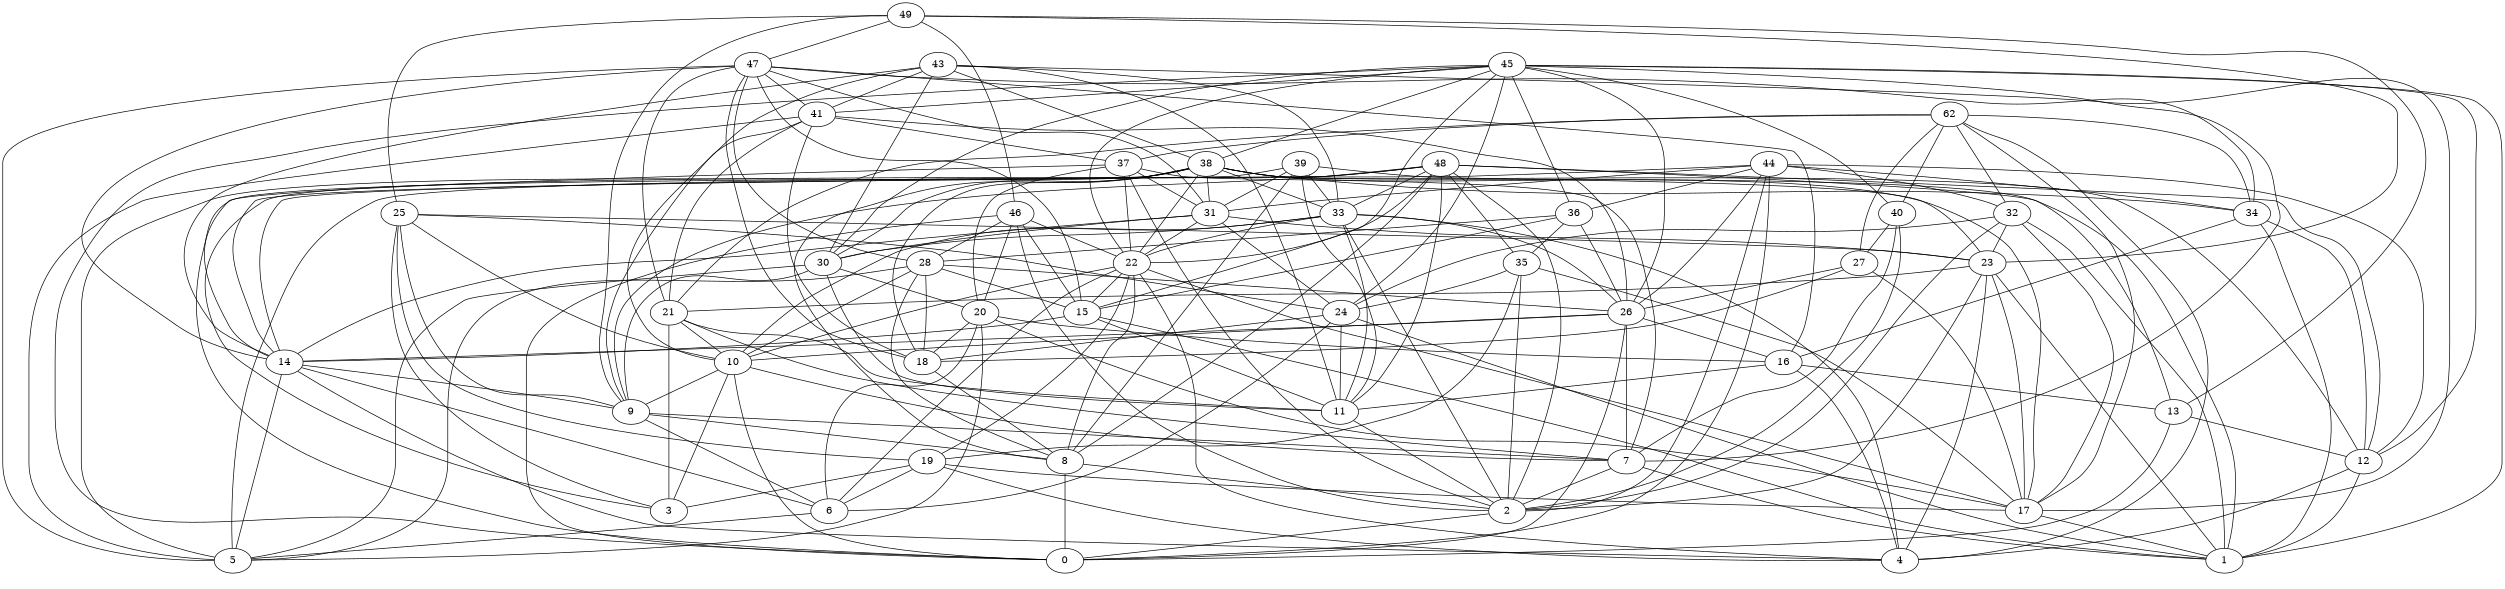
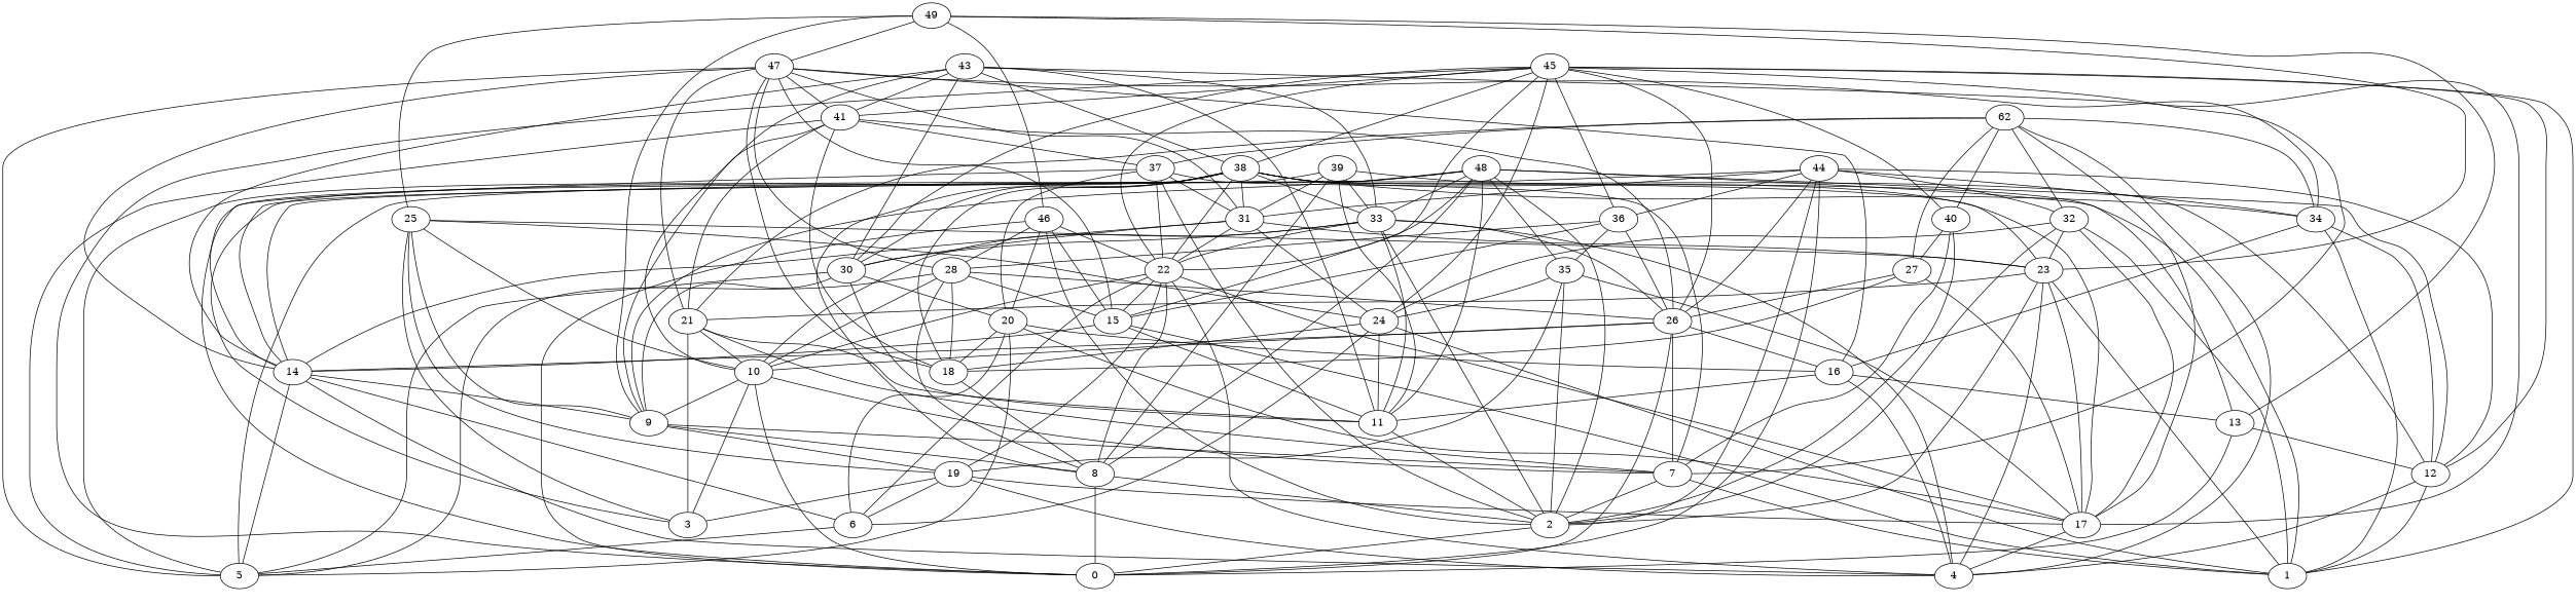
  graph {
    2
    0
    6
    5
    7
    1
    8
    9
    10
    3
    11
    12
    4
    13
    14
    15
    16
    17
    18
    19
    20
    21
    22
    23
    24
    25
    26
    27
    28
    30
    31
    32
    33
    34
    35
    36
    37
    38
    39
    40
    41
    n42 [label=62]
    43
    44
    45
    46
    47
    48
    49
    2 -- 0
    6 -- 5
    7 -- 2
    7 -- 1
    8 -- 2
    8 -- 0
-   9 -- 6
+   9 -- 19
    9 -- 7
    9 -- 8
    10 -- 0
    10 -- 7
    10 -- 9
    10 -- 3
    11 -- 2
    12 -- 1
    12 -- 4
    13 -- 0
    13 -- 12
    14 -- 6
    14 -- 5
    14 -- 9
    14 -- 4
    15 -- 1
    15 -- 11
    15 -- 14
    16 -- 11
    16 -- 4
    16 -- 13
-   17 -- 1
+   17 -- 4
    18 -- 8
    19 -- 6
    19 -- 3
    19 -- 4
    19 -- 17
    20 -- 6
    20 -- 5
    20 -- 16
    20 -- 17
    20 -- 18
    21 -- 7
    21 -- 10
    21 -- 3
    21 -- 11
    22 -- 6
    22 -- 8
    22 -- 10
    22 -- 4
    22 -- 15
    22 -- 17
    22 -- 19
    23 -- 2
    23 -- 1
    23 -- 4
    23 -- 17
    23 -- 21
    24 -- 6
    24 -- 1
    24 -- 11
    24 -- 18
    25 -- 9
    25 -- 10
    25 -- 3
    25 -- 19
    25 -- 23
    25 -- 24
    26 -- 0
    26 -- 7
    26 -- 10
    26 -- 14
    26 -- 16
    27 -- 17
    27 -- 18
    27 -- 26
    28 -- 5
    28 -- 8
    28 -- 10
    28 -- 15
    28 -- 18
    28 -- 26
    30 -- 5
    30 -- 9
    30 -- 11
    30 -- 20
    31 -- 14
    31 -- 22
    31 -- 23
    31 -- 24
    31 -- 30
    32 -- 2
    32 -- 1
    32 -- 17
    32 -- 23
    32 -- 24
    33 -- 2
    33 -- 10
    33 -- 11
    33 -- 4
    33 -- 22
    33 -- 26
    33 -- 30
    34 -- 1
    34 -- 12
    34 -- 16
    35 -- 2
    35 -- 17
    35 -- 19
    35 -- 24
    36 -- 15
    36 -- 26
    36 -- 28
    36 -- 35
    37 -- 2
    37 -- 7
    37 -- 14
    37 -- 20
    37 -- 22
    37 -- 31
    38 -- 0
    38 -- 5
    38 -- 1
    38 -- 8
    38 -- 12
    38 -- 17
    38 -- 18
    38 -- 22
    38 -- 30
    38 -- 31
    38 -- 33
    38 -- 34
    39 -- 8
    39 -- 11
    39 -- 14
    39 -- 23
    39 -- 31
    39 -- 33
    40 -- 2
    40 -- 7
    40 -- 27
    41 -- 5
    41 -- 9
    41 -- 18
    41 -- 21
    41 -- 26
    41 -- 37
    n42 -- 4
    n42 -- 17
    n42 -- 21
    n42 -- 27
    n42 -- 32
    n42 -- 34
    n42 -- 37
    n42 -- 40
    43 -- 10
    43 -- 11
    43 -- 14
    43 -- 17
    43 -- 30
    43 -- 33
    43 -- 38
    43 -- 41
    44 -- 2
    44 -- 0
    44 -- 5
    44 -- 12
    44 -- 26
    44 -- 31
    44 -- 32
    44 -- 34
    44 -- 36
    45 -- 0
    45 -- 7
    45 -- 1
    45 -- 12
    45 -- 15
    45 -- 22
    45 -- 24
    45 -- 26
    45 -- 30
    45 -- 36
    45 -- 38
    45 -- 40
    45 -- 41
    46 -- 2
    46 -- 0
    46 -- 15
    46 -- 20
    46 -- 22
    46 -- 28
    47 -- 5
    47 -- 14
    47 -- 15
    47 -- 16
    47 -- 18
    47 -- 21
    47 -- 28
    47 -- 31
    47 -- 34
    47 -- 41
    48 -- 2
    48 -- 8
    48 -- 9
    48 -- 3
    48 -- 11
    48 -- 12
    48 -- 13
    48 -- 14
    48 -- 22
    48 -- 33
    48 -- 35
    49 -- 9
    49 -- 13
    49 -- 23
    49 -- 25
    49 -- 46
    49 -- 47
  }
